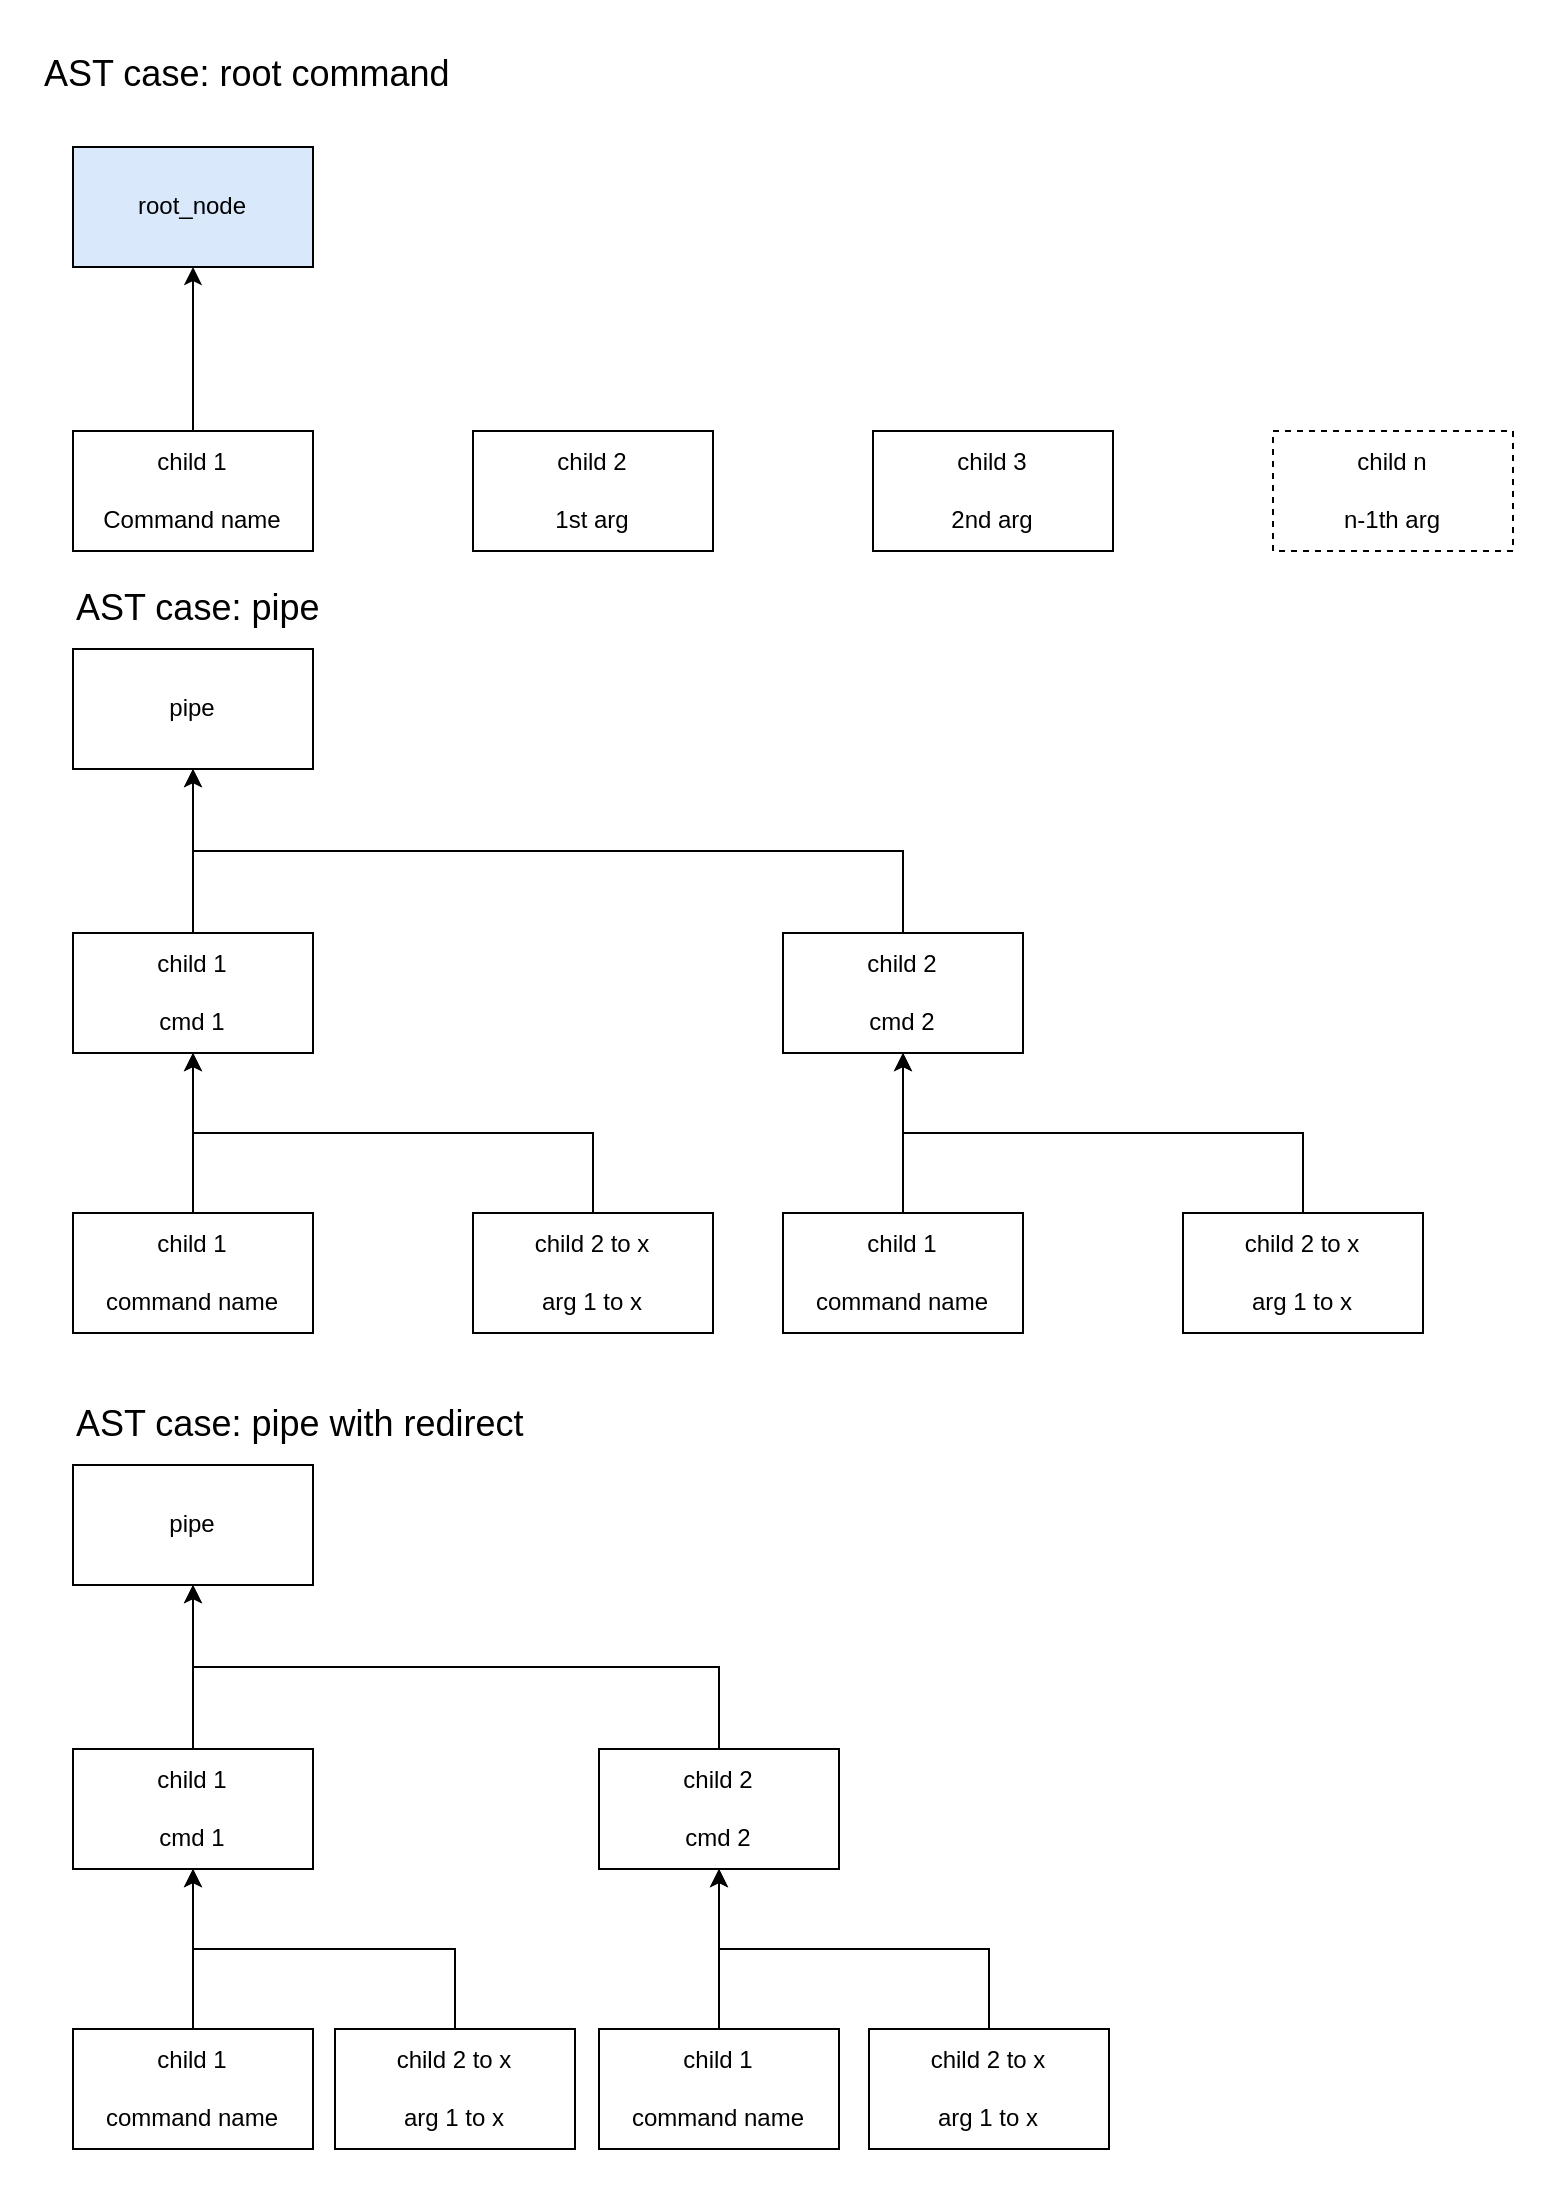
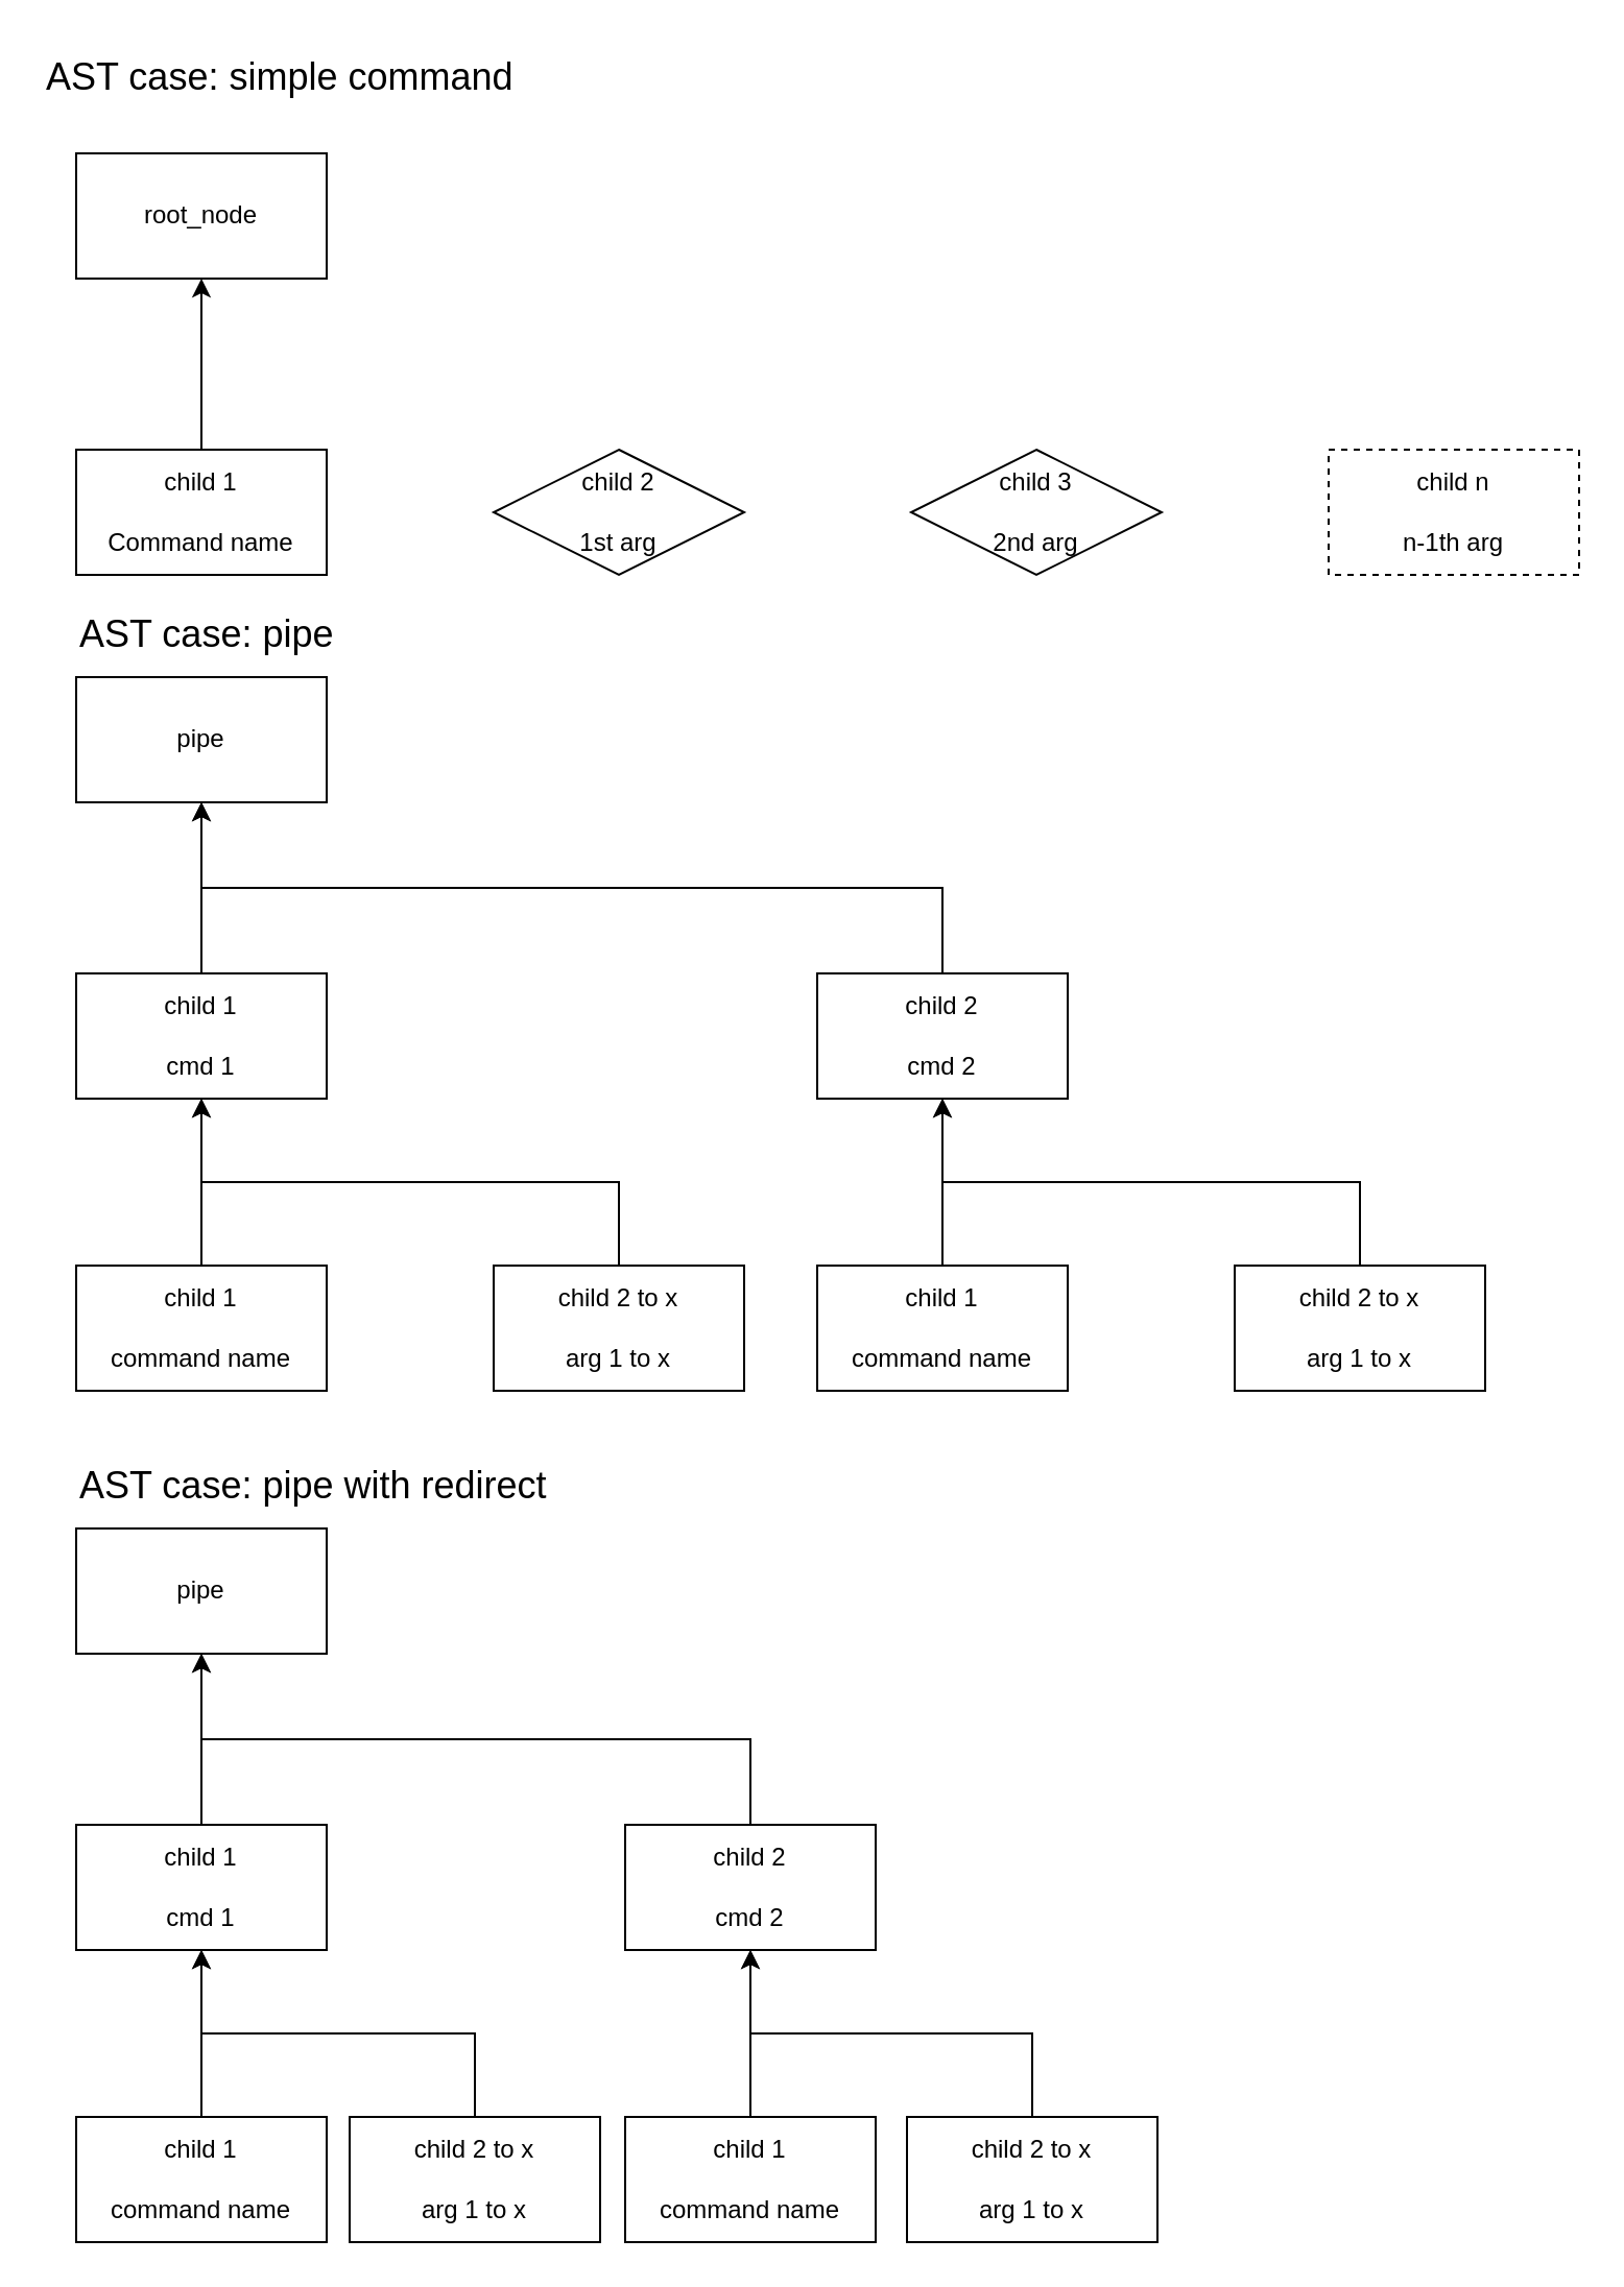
  <mxCell id="0" />
  <mxCell id="1" parent="0" />
  <mxCell id="2" style="edgeStyle=orthogonalEdgeStyle;rounded=0;orthogonalLoop=1;jettySize=auto;html=1;exitX=0.5;exitY=0;exitDx=0;exitDy=0;entryX=0.5;entryY=1;entryDx=0;entryDy=0;" edge="1" parent="1" source="3" target="14"><mxGeometry relative="1" as="geometry" /></mxCell>
  <mxCell id="3" value="child 1&lt;div&gt;&lt;br&gt;&lt;/div&gt;&lt;div&gt;command name&lt;/div&gt;" style="whiteSpace=wrap;html=1;rounded=0;" vertex="1" parent="1"><mxGeometry x="391" y="606" width="120" height="60" as="geometry" /></mxCell>
- <mxCell id="4" value="root_node" style="rounded=0;whiteSpace=wrap;html=1;fillColor=#dae8fc;" vertex="1" parent="1"><mxGeometry x="36" y="73" width="120" height="60" as="geometry" /></mxCell>
+ <mxCell id="4" value="root_node" style="rounded=0;whiteSpace=wrap;html=1;" vertex="1" parent="1"><mxGeometry x="36" y="73" width="120" height="60" as="geometry" /></mxCell>
  <mxCell id="5" style="edgeStyle=orthogonalEdgeStyle;rounded=0;orthogonalLoop=1;jettySize=auto;html=1;exitX=0.5;exitY=0;exitDx=0;exitDy=0;entryX=0.5;entryY=1;entryDx=0;entryDy=0;" edge="1" parent="1" source="6" target="4"><mxGeometry relative="1" as="geometry" /></mxCell>
  <mxCell id="6" value="child 1&lt;div&gt;&lt;br&gt;&lt;/div&gt;&lt;div&gt;Command name&lt;/div&gt;" style="rounded=0;whiteSpace=wrap;html=1;" vertex="1" parent="1"><mxGeometry x="36" y="215" width="120" height="60" as="geometry" /></mxCell>
- <mxCell id="7" value="child 2&lt;div&gt;&lt;br&gt;&lt;/div&gt;&lt;div&gt;1st arg&lt;/div&gt;" style="rounded=0;whiteSpace=wrap;html=1;" vertex="1" parent="1"><mxGeometry x="236" y="215" width="120" height="60" as="geometry" /></mxCell>
- <mxCell id="8" value="child 3&lt;div&gt;&lt;br&gt;&lt;/div&gt;&lt;div&gt;2nd arg&lt;/div&gt;" style="whiteSpace=wrap;html=1;rounded=0;" vertex="1" parent="1"><mxGeometry x="436" y="215" width="120" height="60" as="geometry" /></mxCell>
+ <mxCell id="7" value="child 2&lt;div&gt;&lt;br&gt;&lt;/div&gt;&lt;div&gt;1st arg&lt;/div&gt;" style="rhombus;whiteSpace=wrap;html=1;" vertex="1" parent="1"><mxGeometry x="236" y="215" width="120" height="60" as="geometry" /></mxCell>
+ <mxCell id="8" value="child 3&lt;div&gt;&lt;br&gt;&lt;/div&gt;&lt;div&gt;2nd arg&lt;/div&gt;" style="rhombus;whiteSpace=wrap;html=1;" vertex="1" parent="1"><mxGeometry x="436" y="215" width="120" height="60" as="geometry" /></mxCell>
  <mxCell id="9" value="child n&lt;div&gt;&lt;br&gt;&lt;/div&gt;&lt;div&gt;n-1th arg&lt;/div&gt;" style="rounded=0;whiteSpace=wrap;html=1;dashed=1;" vertex="1" parent="1"><mxGeometry x="636" y="215" width="120" height="60" as="geometry" /></mxCell>
  <mxCell id="10" value="pipe" style="rounded=0;whiteSpace=wrap;html=1;" vertex="1" parent="1"><mxGeometry x="36" y="324" width="120" height="60" as="geometry" /></mxCell>
  <mxCell id="11" style="edgeStyle=orthogonalEdgeStyle;rounded=0;orthogonalLoop=1;jettySize=auto;html=1;exitX=0.5;exitY=0;exitDx=0;exitDy=0;entryX=0.5;entryY=1;entryDx=0;entryDy=0;" edge="1" parent="1" source="12" target="10"><mxGeometry relative="1" as="geometry" /></mxCell>
  <mxCell id="12" value="&lt;div&gt;child 1&lt;/div&gt;&lt;div&gt;&lt;br&gt;&lt;/div&gt;cmd 1" style="rounded=0;whiteSpace=wrap;html=1;" vertex="1" parent="1"><mxGeometry x="36" y="466" width="120" height="60" as="geometry" /></mxCell>
  <mxCell id="13" style="edgeStyle=orthogonalEdgeStyle;rounded=0;orthogonalLoop=1;jettySize=auto;html=1;exitX=0.5;exitY=0;exitDx=0;exitDy=0;entryX=0.5;entryY=1;entryDx=0;entryDy=0;" edge="1" parent="1" source="14" target="10"><mxGeometry relative="1" as="geometry" /></mxCell>
  <mxCell id="14" value="child 2&lt;div&gt;&lt;br&gt;&lt;/div&gt;&lt;div&gt;cmd 2&lt;/div&gt;" style="rounded=0;whiteSpace=wrap;html=1;" vertex="1" parent="1"><mxGeometry x="391" y="466" width="120" height="60" as="geometry" /></mxCell>
  <mxCell id="15" style="edgeStyle=orthogonalEdgeStyle;rounded=0;orthogonalLoop=1;jettySize=auto;html=1;exitX=0.5;exitY=0;exitDx=0;exitDy=0;entryX=0.5;entryY=1;entryDx=0;entryDy=0;" edge="1" parent="1" source="16" target="12"><mxGeometry relative="1" as="geometry" /></mxCell>
  <mxCell id="16" value="child 1&lt;div&gt;&lt;br&gt;&lt;/div&gt;&lt;div&gt;command name&lt;/div&gt;" style="whiteSpace=wrap;html=1;rounded=0;" vertex="1" parent="1"><mxGeometry x="36" y="606" width="120" height="60" as="geometry" /></mxCell>
  <mxCell id="17" style="edgeStyle=orthogonalEdgeStyle;rounded=0;orthogonalLoop=1;jettySize=auto;html=1;exitX=0.5;exitY=0;exitDx=0;exitDy=0;entryX=0.5;entryY=1;entryDx=0;entryDy=0;" edge="1" parent="1" source="18" target="12"><mxGeometry relative="1" as="geometry" /></mxCell>
  <mxCell id="18" value="child 2 to x&lt;div&gt;&lt;br&gt;&lt;/div&gt;&lt;div&gt;arg 1 to x&lt;/div&gt;" style="whiteSpace=wrap;html=1;rounded=0;" vertex="1" parent="1"><mxGeometry x="236" y="606" width="120" height="60" as="geometry" /></mxCell>
  <mxCell id="19" style="edgeStyle=orthogonalEdgeStyle;rounded=0;orthogonalLoop=1;jettySize=auto;html=1;exitX=0.5;exitY=0;exitDx=0;exitDy=0;entryX=0.5;entryY=1;entryDx=0;entryDy=0;" edge="1" parent="1" source="20" target="14"><mxGeometry relative="1" as="geometry" /></mxCell>
  <mxCell id="20" value="child 2 to x&lt;div&gt;&lt;br&gt;&lt;/div&gt;&lt;div&gt;arg 1 to x&lt;/div&gt;" style="whiteSpace=wrap;html=1;rounded=0;" vertex="1" parent="1"><mxGeometry x="591" y="606" width="120" height="60" as="geometry" /></mxCell>
- <mxCell id="21" value="&lt;font style=&quot;font-size: 18px;&quot;&gt;AST case: root command&lt;/font&gt;" style="text;html=1;align=left;verticalAlign=middle;resizable=0;points=[];autosize=1;strokeColor=none;fillColor=none;" vertex="1" parent="1"><mxGeometry x="20" y="20" width="242" height="34" as="geometry" /></mxCell>
+ <mxCell id="21" value="&lt;font style=&quot;font-size: 18px;&quot;&gt;AST case: simple command&lt;/font&gt;" style="text;html=1;align=left;verticalAlign=middle;resizable=0;points=[];autosize=1;strokeColor=none;fillColor=none;" vertex="1" parent="1"><mxGeometry x="20" y="20" width="242" height="34" as="geometry" /></mxCell>
  <mxCell id="22" value="&lt;font style=&quot;font-size: 18px;&quot;&gt;AST case: pipe&lt;/font&gt;" style="text;html=1;align=left;verticalAlign=middle;resizable=0;points=[];autosize=1;strokeColor=none;fillColor=none;" vertex="1" parent="1"><mxGeometry x="36" y="287" width="140" height="34" as="geometry" /></mxCell>
  <mxCell id="23" style="edgeStyle=orthogonalEdgeStyle;rounded=0;orthogonalLoop=1;jettySize=auto;html=1;exitX=0.5;exitY=0;exitDx=0;exitDy=0;entryX=0.5;entryY=1;entryDx=0;entryDy=0;" edge="1" parent="1" source="24" target="29"><mxGeometry relative="1" as="geometry" /></mxCell>
  <mxCell id="24" value="child 1&lt;div&gt;&lt;br&gt;&lt;/div&gt;&lt;div&gt;command name&lt;/div&gt;" style="whiteSpace=wrap;html=1;rounded=0;" vertex="1" parent="1"><mxGeometry x="299" y="1014" width="120" height="60" as="geometry" /></mxCell>
  <mxCell id="25" value="pipe" style="rounded=0;whiteSpace=wrap;html=1;" vertex="1" parent="1"><mxGeometry x="36" y="732" width="120" height="60" as="geometry" /></mxCell>
  <mxCell id="26" style="edgeStyle=orthogonalEdgeStyle;rounded=0;orthogonalLoop=1;jettySize=auto;html=1;exitX=0.5;exitY=0;exitDx=0;exitDy=0;entryX=0.5;entryY=1;entryDx=0;entryDy=0;" edge="1" parent="1" source="27" target="25"><mxGeometry relative="1" as="geometry" /></mxCell>
  <mxCell id="27" value="&lt;div&gt;child 1&lt;/div&gt;&lt;div&gt;&lt;br&gt;&lt;/div&gt;cmd 1" style="rounded=0;whiteSpace=wrap;html=1;" vertex="1" parent="1"><mxGeometry x="36" y="874" width="120" height="60" as="geometry" /></mxCell>
  <mxCell id="28" style="edgeStyle=orthogonalEdgeStyle;rounded=0;orthogonalLoop=1;jettySize=auto;html=1;exitX=0.5;exitY=0;exitDx=0;exitDy=0;entryX=0.5;entryY=1;entryDx=0;entryDy=0;" edge="1" parent="1" source="29" target="25"><mxGeometry relative="1" as="geometry" /></mxCell>
  <mxCell id="29" value="child 2&lt;div&gt;&lt;br&gt;&lt;/div&gt;&lt;div&gt;cmd 2&lt;/div&gt;" style="rounded=0;whiteSpace=wrap;html=1;" vertex="1" parent="1"><mxGeometry x="299" y="874" width="120" height="60" as="geometry" /></mxCell>
  <mxCell id="30" style="edgeStyle=orthogonalEdgeStyle;rounded=0;orthogonalLoop=1;jettySize=auto;html=1;exitX=0.5;exitY=0;exitDx=0;exitDy=0;entryX=0.5;entryY=1;entryDx=0;entryDy=0;" edge="1" parent="1" source="31" target="27"><mxGeometry relative="1" as="geometry" /></mxCell>
  <mxCell id="31" value="child 1&lt;div&gt;&lt;br&gt;&lt;/div&gt;&lt;div&gt;command name&lt;/div&gt;" style="whiteSpace=wrap;html=1;rounded=0;" vertex="1" parent="1"><mxGeometry x="36" y="1014" width="120" height="60" as="geometry" /></mxCell>
  <mxCell id="32" style="edgeStyle=orthogonalEdgeStyle;rounded=0;orthogonalLoop=1;jettySize=auto;html=1;exitX=0.5;exitY=0;exitDx=0;exitDy=0;entryX=0.5;entryY=1;entryDx=0;entryDy=0;" edge="1" parent="1" source="33" target="27"><mxGeometry relative="1" as="geometry" /></mxCell>
  <mxCell id="33" value="child 2 to x&lt;div&gt;&lt;br&gt;&lt;/div&gt;&lt;div&gt;arg 1 to x&lt;/div&gt;" style="whiteSpace=wrap;html=1;rounded=0;" vertex="1" parent="1"><mxGeometry x="167" y="1014" width="120" height="60" as="geometry" /></mxCell>
  <mxCell id="34" style="edgeStyle=orthogonalEdgeStyle;rounded=0;orthogonalLoop=1;jettySize=auto;html=1;exitX=0.5;exitY=0;exitDx=0;exitDy=0;entryX=0.5;entryY=1;entryDx=0;entryDy=0;" edge="1" parent="1" source="35" target="29"><mxGeometry relative="1" as="geometry" /></mxCell>
  <mxCell id="35" value="child 2 to x&lt;div&gt;&lt;br&gt;&lt;/div&gt;&lt;div&gt;arg 1 to x&lt;/div&gt;" style="whiteSpace=wrap;html=1;rounded=0;" vertex="1" parent="1"><mxGeometry x="434" y="1014" width="120" height="60" as="geometry" /></mxCell>
  <mxCell id="36" value="&lt;font style=&quot;font-size: 18px;&quot;&gt;AST case: pipe with redirect&lt;/font&gt;" style="text;html=1;align=left;verticalAlign=middle;resizable=0;points=[];autosize=1;strokeColor=none;fillColor=none;" vertex="1" parent="1"><mxGeometry x="36" y="695" width="242" height="34" as="geometry" /></mxCell>
